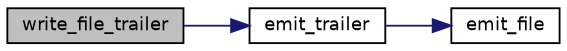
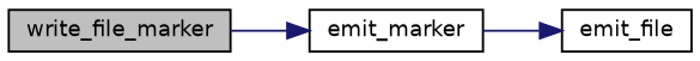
  digraph {
    rankdir=LR
    node [color=black fontname=Helvetica fontsize=10 shape=record]
    edge [color=midnightblue fontname=Helvetica fontsize=10 labelfontname=Helvetica labelfontsize=10 style=solid]
-   n1 [fillcolor=grey75 fontcolor=black height=0.2 label=write_file_trailer style=filled width=0.4]
-   n2 [height=0.2 label=emit_trailer width=0.4]
+   n1 [fillcolor=grey75 fontcolor=black height=0.2 label=write_file_marker style=filled width=0.4]
+   n2 [height=0.2 label=emit_marker width=0.4]
    n3 [height=0.2 label=emit_file width=0.4]
    n1 -> n2
    n2 -> n3
  }
